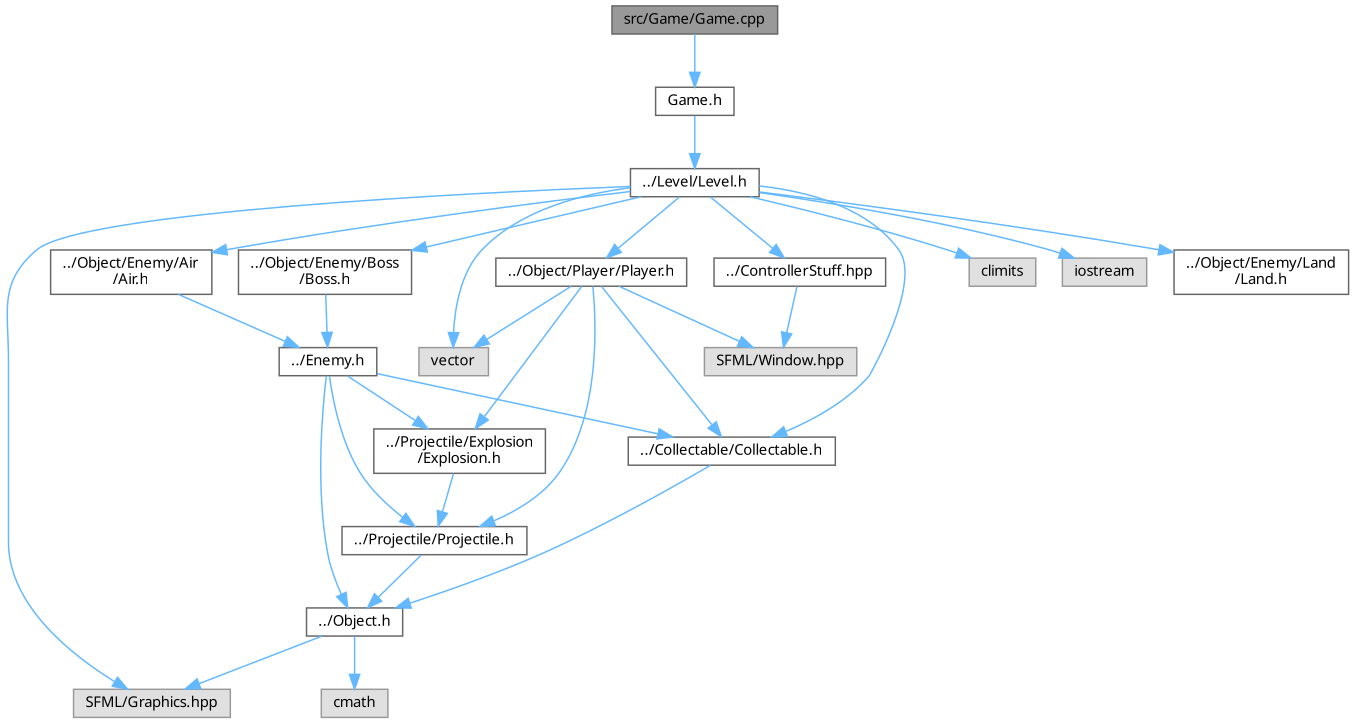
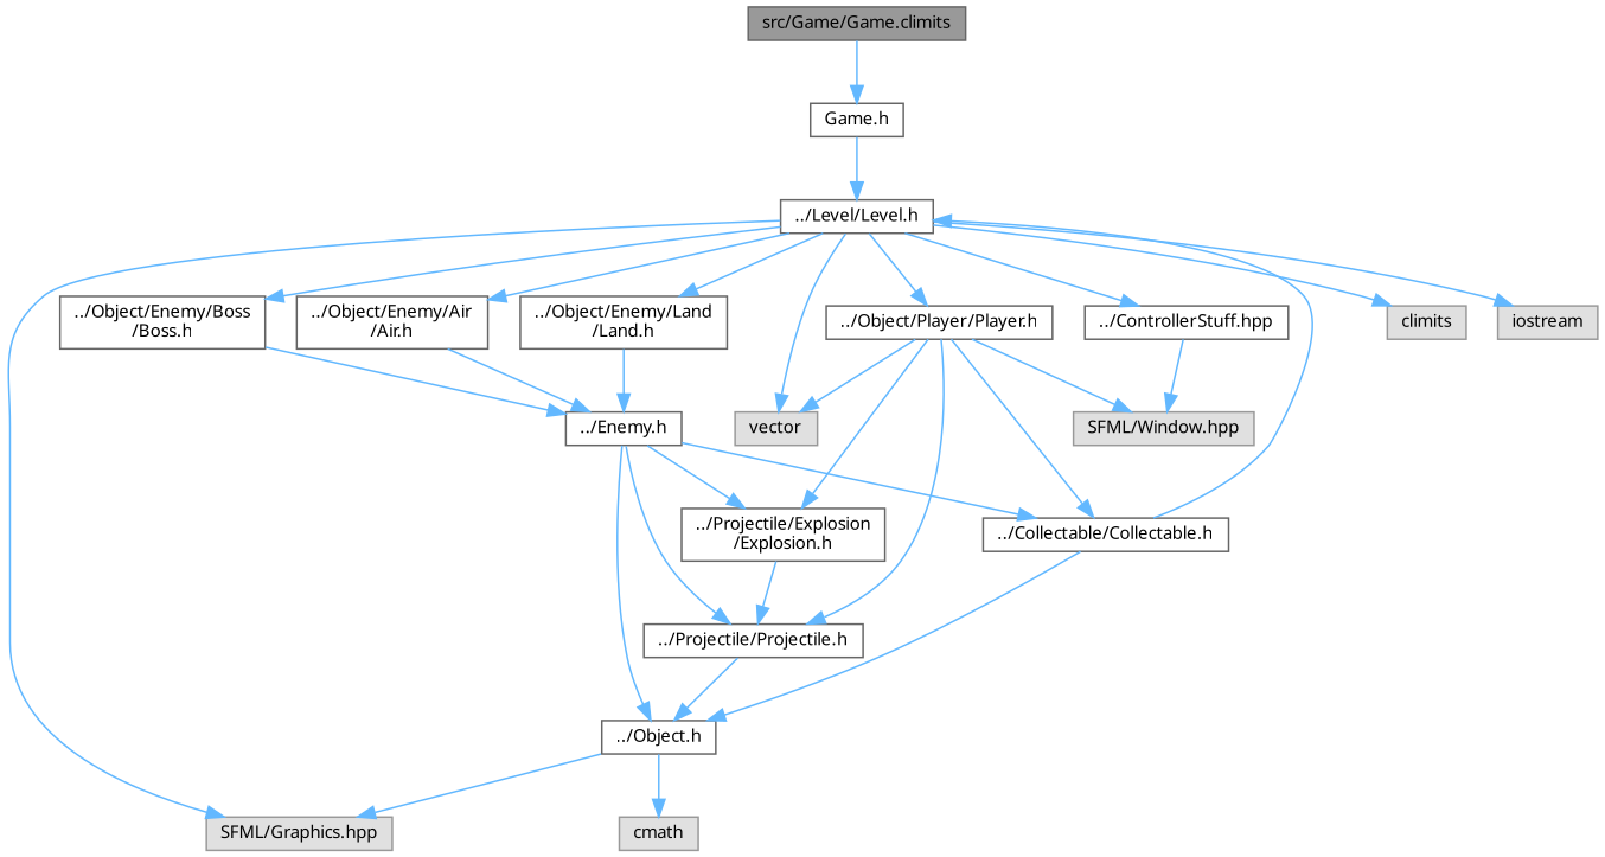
  digraph {
    fontname="Noto Sans"
    node [color=grey40 fillcolor=white fontname="Noto Sans" fontsize=10 shape=box style=filled]
    edge [color=steelblue1 fontname="Noto Sans" fontsize=10 labelfontname=Helvetica labelfontsize=10 style=solid]
-   n1 [color=gray40 fillcolor=grey60 fontcolor=black height=0.2 label="src/Game/Game.cpp" width=0.4]
+   n1 [color=gray40 fillcolor=grey60 fontcolor=black height=0.2 label="src/Game/Game.climits" width=0.4]
    n2 [height=0.2 label="Game.h" width=0.4]
    n3 [height=0.2 label="../Level/Level.h" width=0.4]
    n4 [color=grey60 fillcolor="#E0E0E0" height=0.2 label=vector width=0.4]
    n5 [color=grey60 fillcolor="#E0E0E0" height=0.2 label="SFML/Graphics.hpp" width=0.4]
    n6 [color=grey60 fillcolor="#E0E0E0" height=0.2 label=climits width=0.4]
    n7 [color=grey60 fillcolor="#E0E0E0" height=0.2 label=iostream width=0.4]
    n8 [height=0.2 label="../Object/Enemy/Boss\l/Boss.h" width=0.4]
    n9 [height=0.2 label="../Collectable/Collectable.h" width=0.4]
    n10 [height=0.2 label="../Object/Enemy/Air\l/Air.h" width=0.4]
    n11 [height=0.2 label="../Object/Enemy/Land\l/Land.h" width=0.4]
    n12 [height=0.2 label="../Object/Player/Player.h" width=0.4]
    n13 [height=0.2 label="../ControllerStuff.hpp" width=0.4]
    n14 [color=grey60 fillcolor="#E0E0E0" height=0.2 label=cmath width=0.4]
    n15 [height=0.2 label="../Enemy.h" width=0.4]
    n16 [height=0.2 label="../Projectile/Projectile.h" width=0.4]
    n17 [height=0.2 label="../Object.h" width=0.4]
    n18 [height=0.2 label="../Projectile/Explosion\l/Explosion.h" width=0.4]
    n19 [color=grey60 fillcolor="#E0E0E0" height=0.2 label="SFML/Window.hpp" width=0.4]
    n1 -> n2
    n2 -> n3
    n3 -> n4
    n3 -> n5
    n3 -> n6
    n3 -> n7
    n3 -> n8
-   n3 -> n9
+   n9 -> n3
    n3 -> n10
    n3 -> n11
    n3 -> n12
    n3 -> n13
    n8 -> n15
    n9 -> n17
    n10 -> n15
+   n11 -> n15
    n12 -> n4
    n12 -> n9
    n12 -> n16
    n12 -> n18
    n12 -> n19
    n13 -> n19
    n15 -> n9
    n15 -> n16
    n15 -> n17
    n15 -> n18
    n16 -> n17
    n17 -> n5
    n17 -> n14
    n18 -> n16
  }
